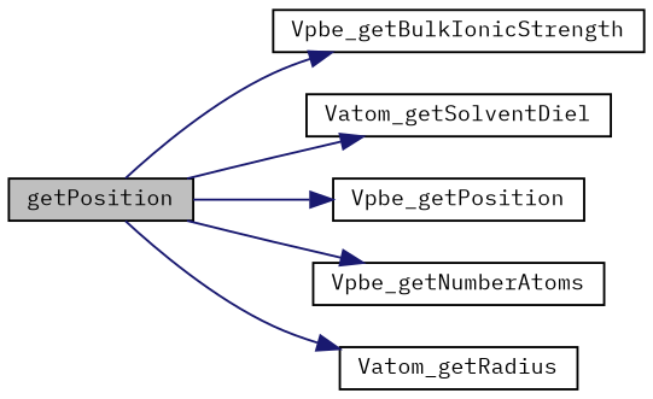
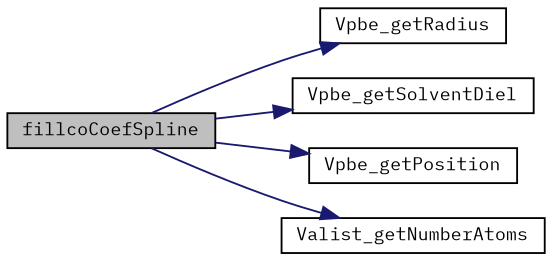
  digraph {
    fontname="IBM Plex Mono"
    rankdir=LR
    node [color=black fillcolor=white fontname="IBM Plex Mono" fontsize=10 shape=record style=filled]
    edge [color=midnightblue fontname="IBM Plex Mono" fontsize=10 labelfontname=FreeSans labelfontsize=10 style=solid]
-   n1 [fillcolor=grey75 fontcolor=black height=0.2 label=getPosition width=0.4]
-   n2 [height=0.2 label=Vpbe_getBulkIonicStrength width=0.4]
-   n3 [height=0.2 label=Vatom_getSolventDiel width=0.4]
+   n1 [fillcolor=grey75 fontcolor=black height=0.2 label=fillcoCoefSpline width=0.4]
+   n2 [height=0.2 label=Vpbe_getRadius width=0.4]
+   n3 [height=0.2 label=Vpbe_getSolventDiel width=0.4]
    n4 [height=0.2 label=Vpbe_getPosition width=0.4]
-   n5 [height=0.2 label=Vpbe_getNumberAtoms width=0.4]
-   n6 [height=0.2 label=Vatom_getRadius width=0.4]
+   n5 [height=0.2 label=Valist_getNumberAtoms width=0.4]
    n1 -> n2
    n1 -> n3
    n1 -> n4
    n1 -> n5
-   n1 -> n6
  }
